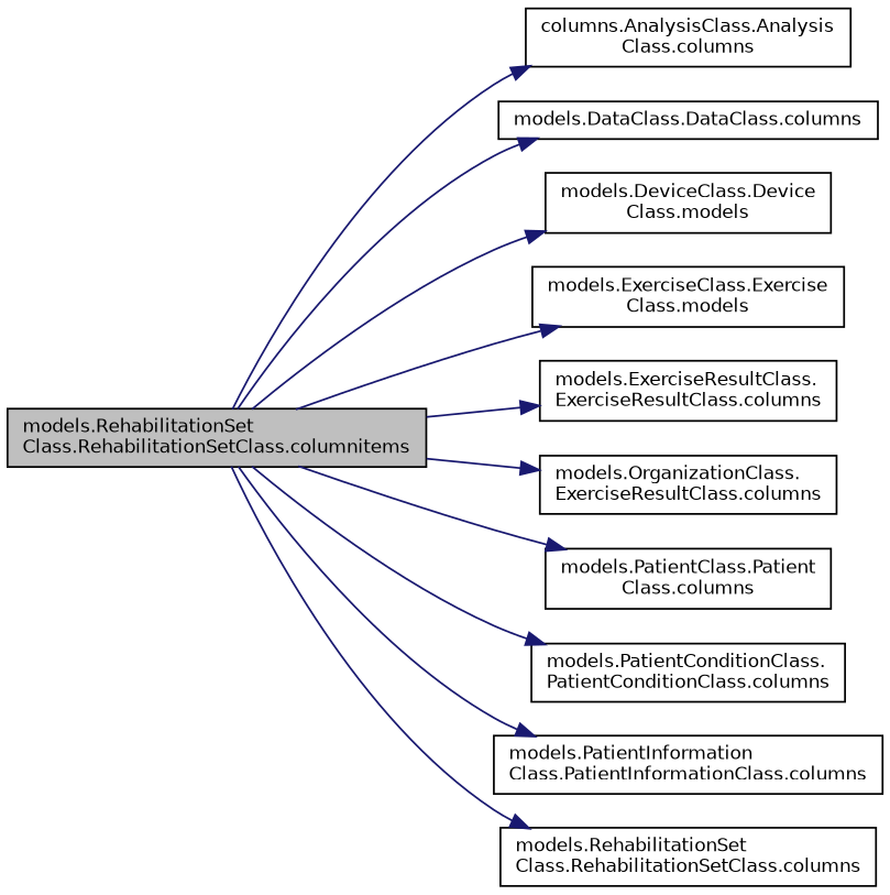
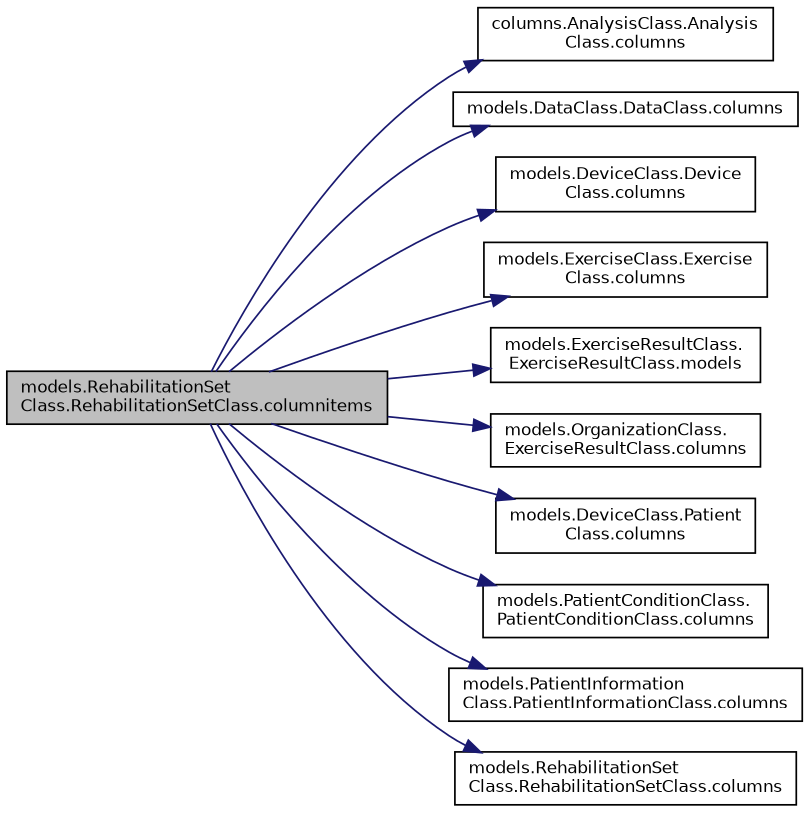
  digraph {
    rankdir=LR
    node [color=black fillcolor=white fontname=Helvetica fontsize=10 shape=record style=filled]
    edge [color=midnightblue fontname=Helvetica fontsize=10 labelfontname=Helvetica labelfontsize=10 style=solid]
    n1 [fillcolor=grey75 fontcolor=black height=0.2 label="models.RehabilitationSet\lClass.RehabilitationSetClass.columnitems" width=0.4]
    n2 [height=0.2 label="columns.AnalysisClass.Analysis\lClass.columns" width=0.4]
    n3 [height=0.2 label="models.DataClass.DataClass.columns" width=0.4]
-   n4 [height=0.2 label="models.DeviceClass.Device\lClass.models" width=0.4]
-   n5 [height=0.2 label="models.ExerciseClass.Exercise\lClass.models" width=0.4]
-   n6 [height=0.2 label="models.ExerciseResultClass.\lExerciseResultClass.columns" width=0.4]
+   n4 [height=0.2 label="models.DeviceClass.Device\lClass.columns" width=0.4]
+   n5 [height=0.2 label="models.ExerciseClass.Exercise\lClass.columns" width=0.4]
+   n6 [height=0.2 label="models.ExerciseResultClass.\lExerciseResultClass.models" width=0.4]
    n7 [height=0.2 label="models.OrganizationClass.\lExerciseResultClass.columns" width=0.4]
-   n8 [height=0.2 label="models.PatientClass.Patient\lClass.columns" width=0.4]
+   n8 [height=0.2 label="models.DeviceClass.Patient\lClass.columns" width=0.4]
    n9 [height=0.2 label="models.PatientConditionClass.\lPatientConditionClass.columns" width=0.4]
    n10 [height=0.2 label="models.PatientInformation\lClass.PatientInformationClass.columns" width=0.4]
    n11 [height=0.2 label="models.RehabilitationSet\lClass.RehabilitationSetClass.columns" width=0.4]
    n1 -> n2
    n1 -> n3
    n1 -> n4
    n1 -> n5
    n1 -> n6
    n1 -> n7
    n1 -> n8
    n1 -> n9
    n1 -> n10
    n1 -> n11
  }
